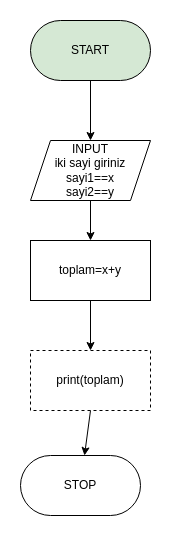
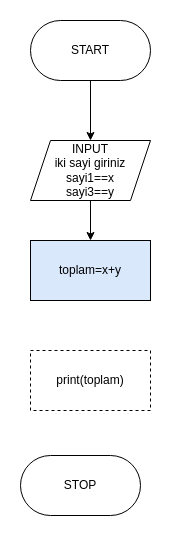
  <mxCell id="0" />
  <mxCell id="1" parent="0" />
  <mxCell id="2" value="" style="endArrow=classic;html=1;rounded=0;exitX=0.5;exitY=1;exitDx=0;exitDy=0;" edge="1" parent="1"><mxGeometry width="50" height="50" relative="1" as="geometry"><mxPoint x="90" y="80" as="sourcePoint" /><mxPoint x="90" y="140" as="targetPoint" /></mxGeometry></mxCell>
- <mxCell id="3" value="INPUT&lt;br&gt;iki sayi giriniz&lt;br&gt;sayi1==x&lt;br&gt;sayi2==y" style="shape=parallelogram;perimeter=parallelogramPerimeter;whiteSpace=wrap;html=1;fixedSize=1;" vertex="1" parent="1"><mxGeometry x="30" y="140" width="120" height="60" as="geometry" /></mxCell>
+ <mxCell id="3" value="INPUT&lt;br&gt;iki sayi giriniz&lt;br&gt;sayi1==x&lt;br&gt;sayi3==y" style="shape=parallelogram;perimeter=parallelogramPerimeter;whiteSpace=wrap;html=1;fixedSize=1;" vertex="1" parent="1"><mxGeometry x="30" y="140" width="120" height="60" as="geometry" /></mxCell>
  <mxCell id="4" value="" style="endArrow=classic;html=1;rounded=0;exitX=0.5;exitY=1;exitDx=0;exitDy=0;entryX=0.5;entryY=0;entryDx=0;entryDy=0;" edge="1" parent="1" source="3" target="6"><mxGeometry width="50" height="50" relative="1" as="geometry"><mxPoint x="100" y="320" as="sourcePoint" /><mxPoint x="90" y="230" as="targetPoint" /></mxGeometry></mxCell>
  <mxCell id="5" value="" style="endArrow=classic;html=1;rounded=0;exitX=0.5;exitY=1;exitDx=0;exitDy=0;entryX=0.5;entryY=0;entryDx=0;entryDy=0;" edge="1" parent="1" target="6"><mxGeometry width="50" height="50" relative="1" as="geometry"><mxPoint x="90" y="290" as="sourcePoint" /><mxPoint x="90" y="310" as="targetPoint" /></mxGeometry></mxCell>
- <mxCell id="6" value="toplam=x+y" style="rounded=0;whiteSpace=wrap;html=1;" vertex="1" parent="1"><mxGeometry x="30" y="240" width="120" height="60" as="geometry" /></mxCell>
- <mxCell id="7" value="" style="endArrow=classic;html=1;rounded=0;exitX=0.5;exitY=1;exitDx=0;exitDy=0;" edge="1" parent="1" source="6" target="8"><mxGeometry width="50" height="50" relative="1" as="geometry"><mxPoint x="100" y="360" as="sourcePoint" /><mxPoint x="90" y="460" as="targetPoint" /></mxGeometry></mxCell>
+ <mxCell id="6" value="toplam=x+y" style="rounded=0;whiteSpace=wrap;html=1;fillColor=#dae8fc;" vertex="1" parent="1"><mxGeometry x="30" y="240" width="120" height="60" as="geometry" /></mxCell>
  <mxCell id="8" value="print(toplam)" style="rounded=0;whiteSpace=wrap;html=1;dashed=1;" vertex="1" parent="1"><mxGeometry x="30" y="350" width="120" height="60" as="geometry" /></mxCell>
- <mxCell id="9" value="" style="endArrow=classic;html=1;rounded=0;exitX=0.5;exitY=1;exitDx=0;exitDy=0;" edge="1" parent="1" source="8" target="10"><mxGeometry width="50" height="50" relative="1" as="geometry"><mxPoint x="100" y="440" as="sourcePoint" /><mxPoint x="90" y="560" as="targetPoint" /></mxGeometry></mxCell>
  <mxCell id="10" value="STOP" style="rounded=1;whiteSpace=wrap;html=1;arcSize=50;" vertex="1" parent="1"><mxGeometry x="20" y="455" width="120" height="60" as="geometry" /></mxCell>
- <mxCell id="11" value="START" style="rounded=1;whiteSpace=wrap;html=1;arcSize=50;fillColor=#d5e8d4;" vertex="1" parent="1"><mxGeometry x="30" y="20" width="120" height="60" as="geometry" /></mxCell>
+ <mxCell id="11" value="START" style="rounded=1;whiteSpace=wrap;html=1;arcSize=50;" vertex="1" parent="1"><mxGeometry x="30" y="20" width="120" height="60" as="geometry" /></mxCell>
